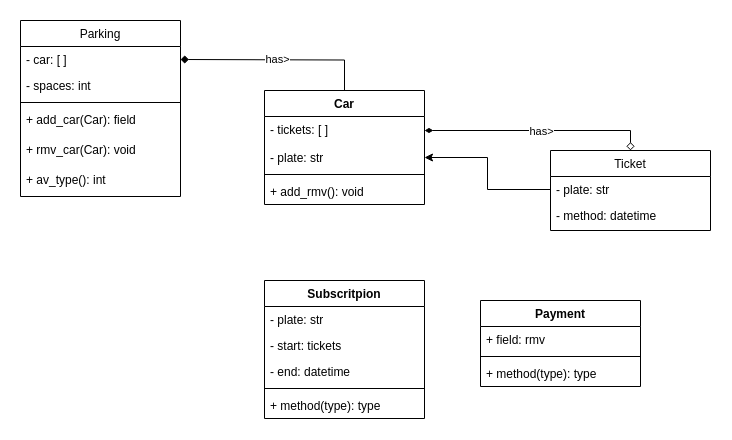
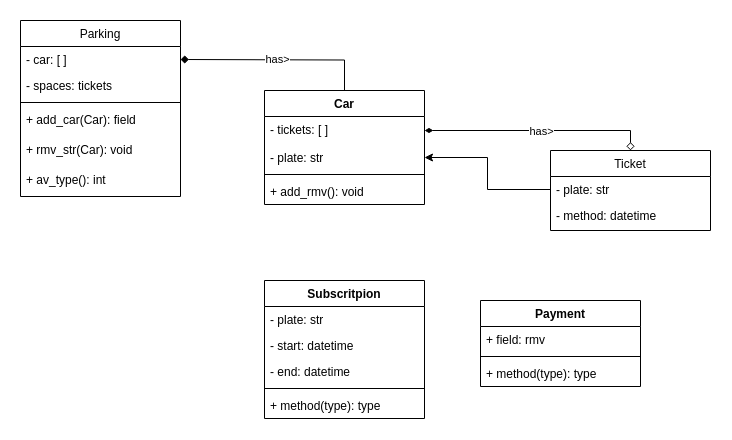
  <mxCell id="0" />
  <mxCell id="1" parent="0" />
  <mxCell id="2" value="Parking" style="swimlane;fontStyle=0;align=center;verticalAlign=top;childLayout=stackLayout;horizontal=1;startSize=26;horizontalStack=0;resizeParent=1;resizeLast=0;collapsible=1;marginBottom=0;rounded=0;shadow=0;strokeWidth=1;" parent="1" vertex="1"><mxGeometry x="20" y="20" width="160" height="176" as="geometry"><mxRectangle x="230" y="140" width="160" height="26" as="alternateBounds" /></mxGeometry></mxCell>
  <mxCell id="3" value="- car: [ ]" style="text;align=left;verticalAlign=top;spacingLeft=4;spacingRight=4;overflow=hidden;rotatable=0;points=[[0,0.5],[1,0.5]];portConstraint=eastwest;" parent="2" vertex="1"><mxGeometry y="26" width="160" height="26" as="geometry" /></mxCell>
- <mxCell id="4" value="- spaces: int" style="text;align=left;verticalAlign=top;spacingLeft=4;spacingRight=4;overflow=hidden;rotatable=0;points=[[0,0.5],[1,0.5]];portConstraint=eastwest;" parent="2" vertex="1"><mxGeometry y="52" width="160" height="26" as="geometry" /></mxCell>
+ <mxCell id="4" value="- spaces: tickets" style="text;align=left;verticalAlign=top;spacingLeft=4;spacingRight=4;overflow=hidden;rotatable=0;points=[[0,0.5],[1,0.5]];portConstraint=eastwest;" parent="2" vertex="1"><mxGeometry y="52" width="160" height="26" as="geometry" /></mxCell>
  <mxCell id="5" value="" style="line;html=1;strokeWidth=1;align=left;verticalAlign=middle;spacingTop=-1;spacingLeft=3;spacingRight=3;rotatable=0;labelPosition=right;points=[];portConstraint=eastwest;" parent="2" vertex="1"><mxGeometry y="78" width="160" height="8" as="geometry" /></mxCell>
  <mxCell id="6" value="+ add_car(Car): field" style="text;align=left;verticalAlign=top;spacingLeft=4;spacingRight=4;overflow=hidden;rotatable=0;points=[[0,0.5],[1,0.5]];portConstraint=eastwest;" parent="2" vertex="1"><mxGeometry y="86" width="160" height="30" as="geometry" /></mxCell>
- <mxCell id="7" value="+ rmv_car(Car): void" style="text;align=left;verticalAlign=top;spacingLeft=4;spacingRight=4;overflow=hidden;rotatable=0;points=[[0,0.5],[1,0.5]];portConstraint=eastwest;" parent="2" vertex="1"><mxGeometry y="116" width="160" height="30" as="geometry" /></mxCell>
+ <mxCell id="7" value="+ rmv_str(Car): void" style="text;align=left;verticalAlign=top;spacingLeft=4;spacingRight=4;overflow=hidden;rotatable=0;points=[[0,0.5],[1,0.5]];portConstraint=eastwest;" parent="2" vertex="1"><mxGeometry y="116" width="160" height="30" as="geometry" /></mxCell>
  <mxCell id="8" value="+ av_type(): int" style="text;align=left;verticalAlign=top;spacingLeft=4;spacingRight=4;overflow=hidden;rotatable=0;points=[[0,0.5],[1,0.5]];portConstraint=eastwest;" parent="2" vertex="1"><mxGeometry y="146" width="160" height="30" as="geometry" /></mxCell>
  <mxCell id="9" value="Ticket" style="swimlane;fontStyle=0;align=center;verticalAlign=top;childLayout=stackLayout;horizontal=1;startSize=26;horizontalStack=0;resizeParent=1;resizeLast=0;collapsible=1;marginBottom=0;rounded=0;shadow=0;strokeWidth=1;" parent="1" vertex="1"><mxGeometry x="550" y="150" width="160" height="80" as="geometry"><mxRectangle x="230" y="140" width="160" height="26" as="alternateBounds" /></mxGeometry></mxCell>
  <mxCell id="10" value="- plate: str" style="text;align=left;verticalAlign=top;spacingLeft=4;spacingRight=4;overflow=hidden;rotatable=0;points=[[0,0.5],[1,0.5]];portConstraint=eastwest;" parent="9" vertex="1"><mxGeometry y="26" width="160" height="26" as="geometry" /></mxCell>
  <mxCell id="11" value="- method: datetime" style="text;align=left;verticalAlign=top;spacingLeft=4;spacingRight=4;overflow=hidden;rotatable=0;points=[[0,0.5],[1,0.5]];portConstraint=eastwest;" parent="9" vertex="1"><mxGeometry y="52" width="160" height="26" as="geometry" /></mxCell>
  <mxCell id="12" value="has&amp;gt;" style="edgeStyle=orthogonalEdgeStyle;rounded=0;orthogonalLoop=1;jettySize=auto;html=1;exitX=1;exitY=0.5;exitDx=0;exitDy=0;startArrow=diamond;startFill=1;endArrow=none;endFill=0;entryX=0.5;entryY=0;entryDx=0;entryDy=0;" parent="1" target="13" edge="1"><mxGeometry relative="1" as="geometry"><mxPoint x="180" y="59" as="sourcePoint" /><mxPoint x="300" y="59" as="targetPoint" /></mxGeometry></mxCell>
  <mxCell id="13" value="Car" style="swimlane;fontStyle=1;align=center;verticalAlign=top;childLayout=stackLayout;horizontal=1;startSize=26;horizontalStack=0;resizeParent=1;resizeParentMax=0;resizeLast=0;collapsible=1;marginBottom=0;whiteSpace=wrap;html=1;" parent="1" vertex="1"><mxGeometry x="264" y="90" width="160" height="114" as="geometry"><mxRectangle x="370" y="310" width="60" height="30" as="alternateBounds" /></mxGeometry></mxCell>
  <mxCell id="14" value="- tickets: [ ]" style="text;strokeColor=none;fillColor=none;align=left;verticalAlign=top;spacingLeft=4;spacingRight=4;overflow=hidden;rotatable=0;points=[[0,0.5],[1,0.5]];portConstraint=eastwest;whiteSpace=wrap;html=1;" parent="13" vertex="1"><mxGeometry y="26" width="160" height="28" as="geometry" /></mxCell>
  <mxCell id="15" value="- plate: str" style="text;strokeColor=none;fillColor=none;align=left;verticalAlign=top;spacingLeft=4;spacingRight=4;overflow=hidden;rotatable=0;points=[[0,0.5],[1,0.5]];portConstraint=eastwest;whiteSpace=wrap;html=1;" parent="13" vertex="1"><mxGeometry y="54" width="160" height="26" as="geometry" /></mxCell>
  <mxCell id="16" value="" style="line;strokeWidth=1;fillColor=none;align=left;verticalAlign=middle;spacingTop=-1;spacingLeft=3;spacingRight=3;rotatable=0;labelPosition=right;points=[];portConstraint=eastwest;strokeColor=inherit;" parent="13" vertex="1"><mxGeometry y="80" width="160" height="8" as="geometry" /></mxCell>
  <mxCell id="17" value="+ add_rmv(): void" style="text;strokeColor=none;fillColor=none;align=left;verticalAlign=top;spacingLeft=4;spacingRight=4;overflow=hidden;rotatable=0;points=[[0,0.5],[1,0.5]];portConstraint=eastwest;whiteSpace=wrap;html=1;" parent="13" vertex="1"><mxGeometry y="88" width="160" height="26" as="geometry" /></mxCell>
  <mxCell id="18" style="edgeStyle=orthogonalEdgeStyle;rounded=0;orthogonalLoop=1;jettySize=auto;html=1;exitX=0;exitY=0.5;exitDx=0;exitDy=0;entryX=1;entryY=0.5;entryDx=0;entryDy=0;" parent="1" source="10" target="15" edge="1"><mxGeometry relative="1" as="geometry" /></mxCell>
  <mxCell id="19" style="edgeStyle=orthogonalEdgeStyle;rounded=0;orthogonalLoop=1;jettySize=auto;html=1;exitX=1;exitY=0.5;exitDx=0;exitDy=0;entryX=0.5;entryY=0;entryDx=0;entryDy=0;startArrow=diamondThin;startFill=1;endArrow=diamond;endFill=0;" parent="1" source="14" target="9" edge="1"><mxGeometry relative="1" as="geometry" /></mxCell>
  <mxCell id="20" value="has&amp;gt;" style="edgeLabel;html=1;align=center;verticalAlign=middle;resizable=0;points=[];" parent="19" vertex="1" connectable="0"><mxGeometry x="0.379" y="2" relative="1" as="geometry"><mxPoint x="-40" y="2" as="offset" /></mxGeometry></mxCell>
  <mxCell id="21" value="Subscritpion" style="swimlane;fontStyle=1;align=center;verticalAlign=top;childLayout=stackLayout;horizontal=1;startSize=26;horizontalStack=0;resizeParent=1;resizeParentMax=0;resizeLast=0;collapsible=1;marginBottom=0;whiteSpace=wrap;html=1;" vertex="1" parent="1"><mxGeometry x="264" y="280" width="160" height="138" as="geometry" /></mxCell>
  <mxCell id="22" value="- plate: str" style="text;strokeColor=none;fillColor=none;align=left;verticalAlign=top;spacingLeft=4;spacingRight=4;overflow=hidden;rotatable=0;points=[[0,0.5],[1,0.5]];portConstraint=eastwest;whiteSpace=wrap;html=1;" vertex="1" parent="21"><mxGeometry y="26" width="160" height="26" as="geometry" /></mxCell>
- <mxCell id="23" value="- start: tickets" style="text;strokeColor=none;fillColor=none;align=left;verticalAlign=top;spacingLeft=4;spacingRight=4;overflow=hidden;rotatable=0;points=[[0,0.5],[1,0.5]];portConstraint=eastwest;whiteSpace=wrap;html=1;" vertex="1" parent="21"><mxGeometry y="52" width="160" height="26" as="geometry" /></mxCell>
+ <mxCell id="23" value="- start: datetime" style="text;strokeColor=none;fillColor=none;align=left;verticalAlign=top;spacingLeft=4;spacingRight=4;overflow=hidden;rotatable=0;points=[[0,0.5],[1,0.5]];portConstraint=eastwest;whiteSpace=wrap;html=1;" vertex="1" parent="21"><mxGeometry y="52" width="160" height="26" as="geometry" /></mxCell>
  <mxCell id="24" value="- end: datetime" style="text;strokeColor=none;fillColor=none;align=left;verticalAlign=top;spacingLeft=4;spacingRight=4;overflow=hidden;rotatable=0;points=[[0,0.5],[1,0.5]];portConstraint=eastwest;whiteSpace=wrap;html=1;" vertex="1" parent="21"><mxGeometry y="78" width="160" height="26" as="geometry" /></mxCell>
  <mxCell id="25" style="line;strokeWidth=1;fillColor=none;align=left;verticalAlign=middle;spacingTop=-1;spacingLeft=3;spacingRight=3;rotatable=0;labelPosition=right;points=[];portConstraint=eastwest;strokeColor=inherit;" vertex="1" parent="21"><mxGeometry y="104" width="160" height="8" as="geometry" /></mxCell>
  <mxCell id="26" value="+ method(type): type" style="text;strokeColor=none;fillColor=none;align=left;verticalAlign=top;spacingLeft=4;spacingRight=4;overflow=hidden;rotatable=0;points=[[0,0.5],[1,0.5]];portConstraint=eastwest;whiteSpace=wrap;html=1;" vertex="1" parent="21"><mxGeometry y="112" width="160" height="26" as="geometry" /></mxCell>
  <mxCell id="27" value="Payment" style="swimlane;fontStyle=1;align=center;verticalAlign=top;childLayout=stackLayout;horizontal=1;startSize=26;horizontalStack=0;resizeParent=1;resizeParentMax=0;resizeLast=0;collapsible=1;marginBottom=0;whiteSpace=wrap;html=1;" vertex="1" parent="1"><mxGeometry x="480" y="300" width="160" height="86" as="geometry" /></mxCell>
  <mxCell id="28" value="+ field: rmv" style="text;strokeColor=none;fillColor=none;align=left;verticalAlign=top;spacingLeft=4;spacingRight=4;overflow=hidden;rotatable=0;points=[[0,0.5],[1,0.5]];portConstraint=eastwest;whiteSpace=wrap;html=1;" vertex="1" parent="27"><mxGeometry y="26" width="160" height="26" as="geometry" /></mxCell>
  <mxCell id="29" value="" style="line;strokeWidth=1;fillColor=none;align=left;verticalAlign=middle;spacingTop=-1;spacingLeft=3;spacingRight=3;rotatable=0;labelPosition=right;points=[];portConstraint=eastwest;strokeColor=inherit;" vertex="1" parent="27"><mxGeometry y="52" width="160" height="8" as="geometry" /></mxCell>
  <mxCell id="30" value="+ method(type): type" style="text;strokeColor=none;fillColor=none;align=left;verticalAlign=top;spacingLeft=4;spacingRight=4;overflow=hidden;rotatable=0;points=[[0,0.5],[1,0.5]];portConstraint=eastwest;whiteSpace=wrap;html=1;" vertex="1" parent="27"><mxGeometry y="60" width="160" height="26" as="geometry" /></mxCell>
